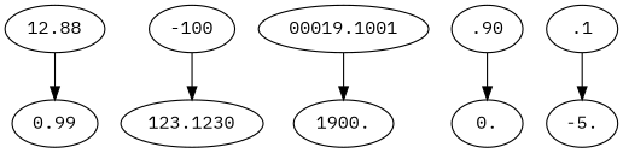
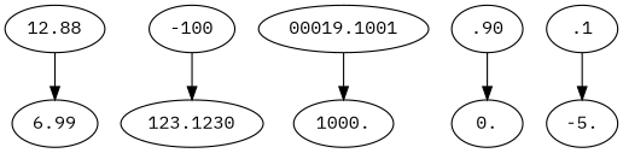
  digraph {
    fontname="IBM Plex Mono"
    node [fontname="IBM Plex Mono"]
    edge [fontname="IBM Plex Mono"]
    12.88
-   0.99
+   0.99 [label=6.99]
    -100
    123.1230
    00019.1001
-   1000. [label=1900.]
+   1000.
    n7 [label=.90]
    0.
    n9 [label=-5.]
    .1
    12.88 -> 0.99
    -100 -> 123.1230
    00019.1001 -> 1000.
    n7 -> 0.
    .1 -> n9
  }
